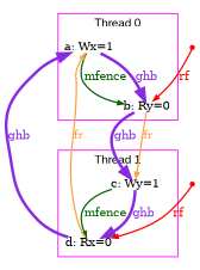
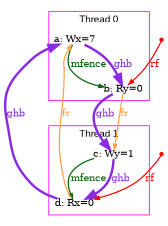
  digraph {
    fontname=Arial
    node [fixedsize=true fontsize=12 shape=none]
    edge [arrowsize=0.600000 color=blueviolet fontcolor=blueviolet fontsize=12 penwidth=1.500000]
-   n1 [height=0.166667 label="a: Wx=1" width=0.666667]
+   n1 [height=0.166667 label="a: Wx=7" width=0.666667]
    n2 [height=0.166667 label="b: Ry=0" width=0.666667]
    n3 [color=red height=0.166667 label="c: Wy=1" width=0.666667]
    n4 [height=0.166667 label="d: Rx=0" width=0.666667]
    initeiid1 [color=red height=0.06 shape=point width=0.06 fixedsize="" fontsize=""]
    initeiid3 [color=red height=0.06 shape=point width=0.06 fixedsize="" fontsize=""]
    subgraph cluster_1 {
      color=magenta
      fontsize=12
      label="Thread 0"
      rank=sink
      shape=box
      n1
      n2
    }
    subgraph cluster_2 {
      color=magenta
      fontsize=12
      label="Thread 1"
      rank=sink
      shape=box
      n3
      n4
    }
    n1 -> n2 [color=darkgreen fontcolor=darkgreen label=mfence]
    n1 -> n2 [arrowsize=1.2 label=ghb penwidth=3.0]
    n2 -> n3 [arrowsize=1.2 label=ghb penwidth=3.0]
    n2 -> n3 [color="#ffa040" fontcolor="#ffa040" label=fr]
    n3 -> n4 [color=darkgreen fontcolor=darkgreen label=mfence]
    n3 -> n4 [arrowsize=1.2 label=ghb penwidth=3.0]
    n4 -> n1 [arrowsize=1.2 label=ghb penwidth=3.0]
    n4 -> n1 [color="#ffa040" fontcolor="#ffa040" label=fr]
    initeiid1 -> n2 [color=red fontcolor=red label=rf]
    initeiid3 -> n4 [color=red fontcolor=red label=rf]
  }
